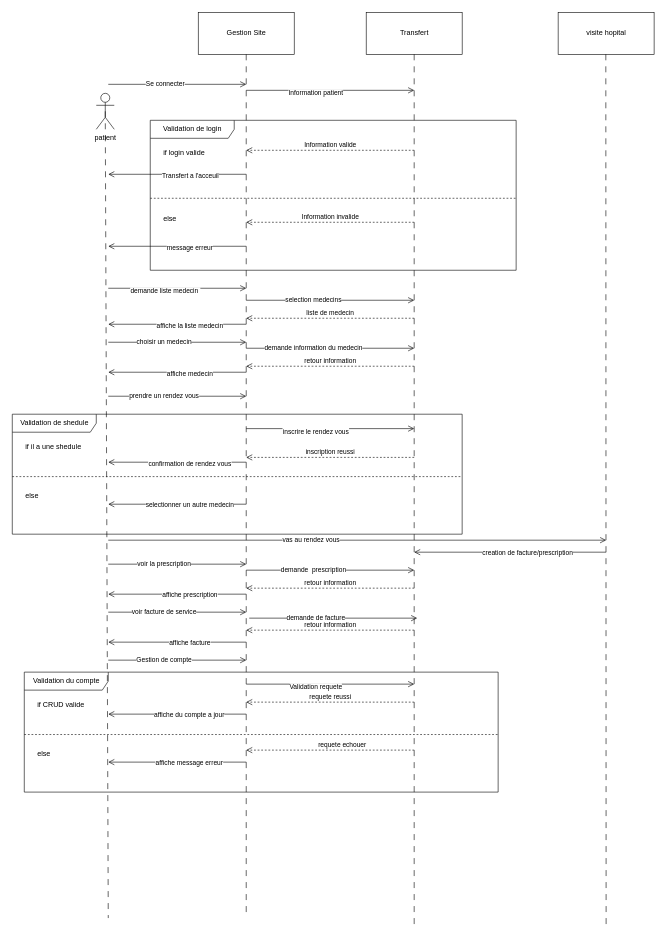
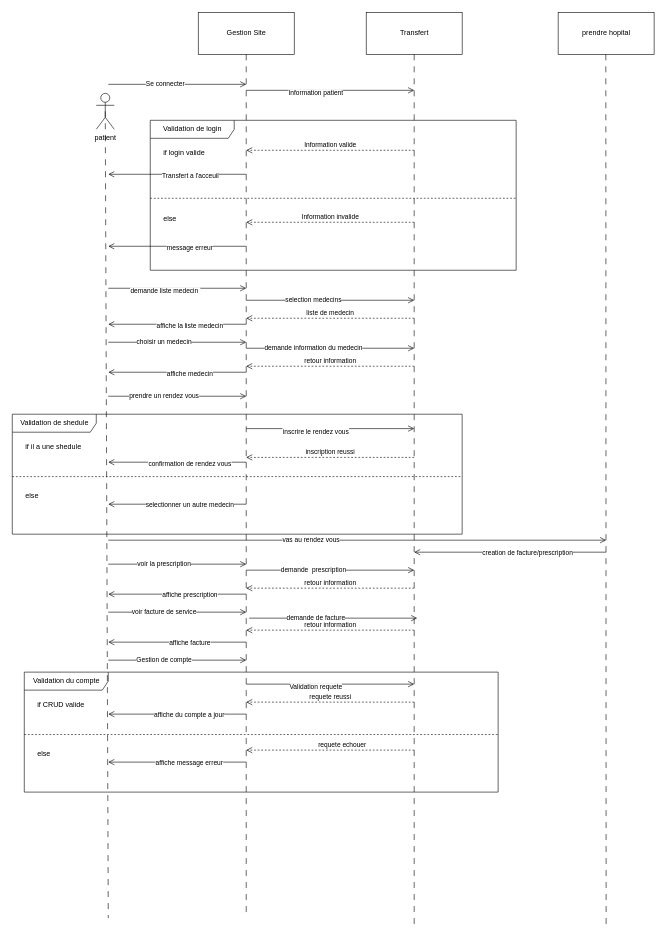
  <mxCell id="0" />
  <mxCell id="1" parent="0" />
  <mxCell id="2" value="Validation du compte" style="shape=umlFrame;tabWidth=110;tabHeight=30;tabPosition=left;html=1;boundedLbl=1;labelInHeader=1;width=140;height=30;" vertex="1" parent="1"><mxGeometry x="40" y="1120" width="790" height="200" as="geometry" /></mxCell>
  <mxCell id="3" value="if CRUD valide" style="text" vertex="1" parent="2"><mxGeometry width="100" height="20" relative="1" as="geometry"><mxPoint x="20" y="40" as="offset" /></mxGeometry></mxCell>
  <mxCell id="4" value="else " style="line;strokeWidth=1;dashed=1;labelPosition=center;verticalLabelPosition=bottom;align=left;verticalAlign=top;spacingLeft=20;spacingTop=15;" vertex="1" parent="2"><mxGeometry y="100" width="790.0" height="8" as="geometry" /></mxCell>
  <mxCell id="5" value="" style="endArrow=open;startArrow=none;endFill=0;startFill=0;endSize=8;html=1;verticalAlign=bottom;labelBackgroundColor=none;strokeWidth=1;rounded=0;" edge="1" parent="2"><mxGeometry width="160" relative="1" as="geometry"><mxPoint x="370.0" y="20" as="sourcePoint" /><mxPoint x="650" y="20" as="targetPoint" /></mxGeometry></mxCell>
  <mxCell id="6" value="Validation requete" style="edgeLabel;html=1;align=center;verticalAlign=middle;resizable=0;points=[];" vertex="1" connectable="0" parent="5"><mxGeometry x="-0.179" y="-4" relative="1" as="geometry"><mxPoint as="offset" /></mxGeometry></mxCell>
  <mxCell id="7" value="" style="endArrow=open;startArrow=none;endFill=0;startFill=0;endSize=8;html=1;verticalAlign=bottom;labelBackgroundColor=none;strokeWidth=1;rounded=0;" edge="1" parent="2"><mxGeometry width="160" relative="1" as="geometry"><mxPoint x="370.0" y="70" as="sourcePoint" /><mxPoint x="140.0" y="70" as="targetPoint" /></mxGeometry></mxCell>
  <mxCell id="8" value="affiche du compte a jour" style="edgeLabel;html=1;align=center;verticalAlign=middle;resizable=0;points=[];" vertex="1" connectable="0" parent="7"><mxGeometry x="-0.183" y="1" relative="1" as="geometry"><mxPoint x="-2" as="offset" /></mxGeometry></mxCell>
  <mxCell id="9" value="requete echouer" style="endArrow=open;startArrow=none;endFill=0;startFill=0;endSize=8;html=1;verticalAlign=bottom;dashed=1;labelBackgroundColor=none;rounded=0;" edge="1" parent="2"><mxGeometry x="-0.143" width="160" relative="1" as="geometry"><mxPoint x="650" y="130" as="sourcePoint" /><mxPoint x="370.0" y="130" as="targetPoint" /><mxPoint as="offset" /></mxGeometry></mxCell>
  <mxCell id="10" value="" style="endArrow=open;startArrow=none;endFill=0;startFill=0;endSize=8;html=1;verticalAlign=bottom;labelBackgroundColor=none;strokeWidth=1;rounded=0;" edge="1" parent="2"><mxGeometry width="160" relative="1" as="geometry"><mxPoint x="370.0" y="150" as="sourcePoint" /><mxPoint x="140.0" y="150" as="targetPoint" /></mxGeometry></mxCell>
  <mxCell id="11" value="affiche message erreur" style="edgeLabel;html=1;align=center;verticalAlign=middle;resizable=0;points=[];" vertex="1" connectable="0" parent="10"><mxGeometry x="-0.183" y="1" relative="1" as="geometry"><mxPoint x="-2" as="offset" /></mxGeometry></mxCell>
  <mxCell id="12" value="Validation de shedule" style="shape=umlFrame;tabWidth=110;tabHeight=30;tabPosition=left;html=1;boundedLbl=1;labelInHeader=1;width=140;height=30;" vertex="1" parent="1"><mxGeometry x="20" y="690" width="750" height="200" as="geometry" /></mxCell>
  <mxCell id="13" value="if il a une shedule" style="text" vertex="1" parent="12"><mxGeometry width="100" height="20" relative="1" as="geometry"><mxPoint x="20" y="40" as="offset" /></mxGeometry></mxCell>
  <mxCell id="14" value="else " style="line;strokeWidth=1;dashed=1;labelPosition=center;verticalLabelPosition=bottom;align=left;verticalAlign=top;spacingLeft=20;spacingTop=15;" vertex="1" parent="12"><mxGeometry y="100" width="750.0" height="8" as="geometry" /></mxCell>
  <mxCell id="15" value="" style="endArrow=open;startArrow=none;endFill=0;startFill=0;endSize=8;html=1;verticalAlign=bottom;labelBackgroundColor=none;strokeWidth=1;rounded=0;" edge="1" parent="12"><mxGeometry width="160" relative="1" as="geometry"><mxPoint x="390" y="24" as="sourcePoint" /><mxPoint x="670" y="24" as="targetPoint" /></mxGeometry></mxCell>
  <mxCell id="16" value="inscrire le rendez vous" style="edgeLabel;html=1;align=center;verticalAlign=middle;resizable=0;points=[];" vertex="1" connectable="0" parent="15"><mxGeometry x="-0.179" y="-4" relative="1" as="geometry"><mxPoint as="offset" /></mxGeometry></mxCell>
  <mxCell id="17" value="inscription reussi" style="endArrow=open;startArrow=none;endFill=0;startFill=0;endSize=8;html=1;verticalAlign=bottom;dashed=1;labelBackgroundColor=none;rounded=0;" edge="1" parent="12"><mxGeometry width="160" relative="1" as="geometry"><mxPoint x="670" y="72" as="sourcePoint" /><mxPoint x="390" y="72" as="targetPoint" /></mxGeometry></mxCell>
  <mxCell id="18" value="" style="endArrow=open;startArrow=none;endFill=0;startFill=0;endSize=8;html=1;verticalAlign=bottom;labelBackgroundColor=none;strokeWidth=1;rounded=0;" edge="1" parent="12"><mxGeometry width="160" relative="1" as="geometry"><mxPoint x="390" y="80" as="sourcePoint" /><mxPoint x="160" y="80" as="targetPoint" /></mxGeometry></mxCell>
  <mxCell id="19" value="confirmation de rendez vous" style="edgeLabel;html=1;align=center;verticalAlign=middle;resizable=0;points=[];" vertex="1" connectable="0" parent="18"><mxGeometry x="-0.183" y="1" relative="1" as="geometry"><mxPoint x="-1" as="offset" /></mxGeometry></mxCell>
  <mxCell id="20" value="" style="endArrow=open;startArrow=none;endFill=0;startFill=0;endSize=8;html=1;verticalAlign=bottom;labelBackgroundColor=none;strokeWidth=1;rounded=0;" edge="1" parent="12"><mxGeometry width="160" relative="1" as="geometry"><mxPoint x="390" y="150" as="sourcePoint" /><mxPoint x="160" y="150" as="targetPoint" /></mxGeometry></mxCell>
  <mxCell id="21" value="selectionner un autre medecin" style="edgeLabel;html=1;align=center;verticalAlign=middle;resizable=0;points=[];" vertex="1" connectable="0" parent="20"><mxGeometry x="-0.183" y="1" relative="1" as="geometry"><mxPoint x="-1" as="offset" /></mxGeometry></mxCell>
  <mxCell id="22" value="Validation de login" style="shape=umlFrame;tabWidth=110;tabHeight=30;tabPosition=left;html=1;boundedLbl=1;labelInHeader=1;width=140;height=30;" vertex="1" parent="1"><mxGeometry x="250" y="200" width="610" height="250" as="geometry" /></mxCell>
  <mxCell id="23" value="if login valide" style="text" vertex="1" parent="22"><mxGeometry width="100" height="20" relative="1" as="geometry"><mxPoint x="20" y="40" as="offset" /></mxGeometry></mxCell>
  <mxCell id="24" value="else " style="line;strokeWidth=1;dashed=1;labelPosition=center;verticalLabelPosition=bottom;align=left;verticalAlign=top;spacingLeft=20;spacingTop=15;" vertex="1" parent="22"><mxGeometry y="125" width="610.0" height="10" as="geometry" /></mxCell>
  <mxCell id="25" value="" style="endArrow=open;startArrow=none;endFill=0;startFill=0;endSize=8;html=1;verticalAlign=bottom;labelBackgroundColor=none;strokeWidth=1;rounded=0;" edge="1" parent="22"><mxGeometry width="160" relative="1" as="geometry"><mxPoint x="160" y="90" as="sourcePoint" /><mxPoint x="-70" y="90" as="targetPoint" /></mxGeometry></mxCell>
  <mxCell id="26" value="Transfert a l'acceuil" style="edgeLabel;html=1;align=center;verticalAlign=middle;resizable=0;points=[];" vertex="1" connectable="0" parent="25"><mxGeometry x="-0.183" y="1" relative="1" as="geometry"><mxPoint as="offset" /></mxGeometry></mxCell>
  <mxCell id="27" value="patient" style="shape=umlActor;verticalLabelPosition=bottom;verticalAlign=top;html=1;" vertex="1" parent="1"><mxGeometry x="160" y="155" width="30" height="60" as="geometry" /></mxCell>
  <mxCell id="28" value="Transfert" style="text;html=1;align=center;verticalAlign=middle;dashed=0;fillColor=#ffffff;strokeColor=#000000;" vertex="1" parent="1"><mxGeometry x="610" y="20" width="160" height="70" as="geometry" /></mxCell>
  <mxCell id="29" value="Gestion Site" style="text;html=1;align=center;verticalAlign=middle;dashed=0;fillColor=#ffffff;strokeColor=#000000;" vertex="1" parent="1"><mxGeometry x="330" y="20" width="160" height="70" as="geometry" /></mxCell>
  <mxCell id="30" value="" style="endArrow=none;startArrow=none;endFill=0;startFill=0;endSize=8;html=1;verticalAlign=bottom;dashed=1;labelBackgroundColor=none;dashPattern=10 10;rounded=0;exitX=0.5;exitY=0.5;exitDx=0;exitDy=0;exitPerimeter=0;" edge="1" parent="1" source="27"><mxGeometry width="160" relative="1" as="geometry"><mxPoint x="530" y="410" as="sourcePoint" /><mxPoint x="180" y="1530" as="targetPoint" /></mxGeometry></mxCell>
  <mxCell id="31" value="" style="endArrow=none;startArrow=none;endFill=0;startFill=0;endSize=8;html=1;verticalAlign=bottom;dashed=1;labelBackgroundColor=none;dashPattern=10 10;rounded=0;exitX=0.5;exitY=1;exitDx=0;exitDy=0;" edge="1" parent="1" source="29"><mxGeometry width="160" relative="1" as="geometry"><mxPoint x="185" y="60" as="sourcePoint" /><mxPoint x="410" y="1530" as="targetPoint" /></mxGeometry></mxCell>
  <mxCell id="32" value="" style="endArrow=none;startArrow=none;endFill=0;startFill=0;endSize=8;html=1;verticalAlign=bottom;dashed=1;labelBackgroundColor=none;dashPattern=10 10;rounded=0;exitX=0.5;exitY=1;exitDx=0;exitDy=0;" edge="1" parent="1" source="28"><mxGeometry width="160" relative="1" as="geometry"><mxPoint x="195" y="70" as="sourcePoint" /><mxPoint x="690" y="1540" as="targetPoint" /></mxGeometry></mxCell>
  <mxCell id="33" value="" style="endArrow=open;startArrow=none;endFill=0;startFill=0;endSize=8;html=1;verticalAlign=bottom;labelBackgroundColor=none;strokeWidth=1;rounded=0;" edge="1" parent="1"><mxGeometry width="160" relative="1" as="geometry"><mxPoint x="180" y="140" as="sourcePoint" /><mxPoint x="410" y="140" as="targetPoint" /></mxGeometry></mxCell>
  <mxCell id="34" value="Se connecter" style="edgeLabel;html=1;align=center;verticalAlign=middle;resizable=0;points=[];" vertex="1" connectable="0" parent="33"><mxGeometry x="-0.183" y="1" relative="1" as="geometry"><mxPoint as="offset" /></mxGeometry></mxCell>
  <mxCell id="35" value="" style="endArrow=open;startArrow=none;endFill=0;startFill=0;endSize=8;html=1;verticalAlign=bottom;labelBackgroundColor=none;strokeWidth=1;rounded=0;" edge="1" parent="1"><mxGeometry width="160" relative="1" as="geometry"><mxPoint x="410" y="150" as="sourcePoint" /><mxPoint x="690" y="150" as="targetPoint" /></mxGeometry></mxCell>
  <mxCell id="36" value="Information patient" style="edgeLabel;html=1;align=center;verticalAlign=middle;resizable=0;points=[];" vertex="1" connectable="0" parent="35"><mxGeometry x="-0.179" y="-4" relative="1" as="geometry"><mxPoint as="offset" /></mxGeometry></mxCell>
  <mxCell id="37" value="Information valide" style="endArrow=open;startArrow=none;endFill=0;startFill=0;endSize=8;html=1;verticalAlign=bottom;dashed=1;labelBackgroundColor=none;rounded=0;" edge="1" parent="1"><mxGeometry width="160" relative="1" as="geometry"><mxPoint x="690" y="250" as="sourcePoint" /><mxPoint x="410" y="250" as="targetPoint" /></mxGeometry></mxCell>
  <mxCell id="38" value="Information invalide" style="endArrow=open;startArrow=none;endFill=0;startFill=0;endSize=8;html=1;verticalAlign=bottom;dashed=1;labelBackgroundColor=none;rounded=0;" edge="1" parent="1"><mxGeometry width="160" relative="1" as="geometry"><mxPoint x="690" y="370" as="sourcePoint" /><mxPoint x="410" y="370" as="targetPoint" /></mxGeometry></mxCell>
  <mxCell id="39" value="" style="endArrow=open;startArrow=none;endFill=0;startFill=0;endSize=8;html=1;verticalAlign=bottom;labelBackgroundColor=none;strokeWidth=1;rounded=0;" edge="1" parent="1"><mxGeometry width="160" relative="1" as="geometry"><mxPoint x="410" y="410" as="sourcePoint" /><mxPoint x="180" y="410" as="targetPoint" /></mxGeometry></mxCell>
  <mxCell id="40" value="message erreur" style="edgeLabel;html=1;align=center;verticalAlign=middle;resizable=0;points=[];" vertex="1" connectable="0" parent="39"><mxGeometry x="-0.183" y="1" relative="1" as="geometry"><mxPoint x="-1" as="offset" /></mxGeometry></mxCell>
  <mxCell id="41" value="" style="endArrow=open;startArrow=none;endFill=0;startFill=0;endSize=8;html=1;verticalAlign=bottom;labelBackgroundColor=none;strokeWidth=1;rounded=0;" edge="1" parent="1"><mxGeometry width="160" relative="1" as="geometry"><mxPoint x="410" y="500" as="sourcePoint" /><mxPoint x="690" y="500" as="targetPoint" /></mxGeometry></mxCell>
  <mxCell id="42" value="selection medecins" style="edgeLabel;html=1;align=center;verticalAlign=middle;resizable=0;points=[];" vertex="1" connectable="0" parent="41"><mxGeometry x="-0.183" y="1" relative="1" as="geometry"><mxPoint x="-3" as="offset" /></mxGeometry></mxCell>
  <mxCell id="43" value="" style="endArrow=open;startArrow=none;endFill=0;startFill=0;endSize=8;html=1;verticalAlign=bottom;labelBackgroundColor=none;strokeWidth=1;rounded=0;" edge="1" parent="1"><mxGeometry width="160" relative="1" as="geometry"><mxPoint x="180" y="570" as="sourcePoint" /><mxPoint x="410" y="570" as="targetPoint" /></mxGeometry></mxCell>
  <mxCell id="44" value="choisir un medecin" style="edgeLabel;html=1;align=center;verticalAlign=middle;resizable=0;points=[];" vertex="1" connectable="0" parent="43"><mxGeometry x="-0.183" y="1" relative="1" as="geometry"><mxPoint x="-2" as="offset" /></mxGeometry></mxCell>
  <mxCell id="45" value="liste de medecin" style="endArrow=open;startArrow=none;endFill=0;startFill=0;endSize=8;html=1;verticalAlign=bottom;dashed=1;labelBackgroundColor=none;rounded=0;" edge="1" parent="1"><mxGeometry width="160" relative="1" as="geometry"><mxPoint x="690" y="530" as="sourcePoint" /><mxPoint x="410" y="530" as="targetPoint" /></mxGeometry></mxCell>
  <mxCell id="46" value="retour information" style="endArrow=open;startArrow=none;endFill=0;startFill=0;endSize=8;html=1;verticalAlign=bottom;dashed=1;labelBackgroundColor=none;rounded=0;" edge="1" parent="1"><mxGeometry width="160" relative="1" as="geometry"><mxPoint x="690" y="610" as="sourcePoint" /><mxPoint x="410" y="610" as="targetPoint" /></mxGeometry></mxCell>
  <mxCell id="47" value="" style="endArrow=open;startArrow=none;endFill=0;startFill=0;endSize=8;html=1;verticalAlign=bottom;labelBackgroundColor=none;strokeWidth=1;rounded=0;" edge="1" parent="1"><mxGeometry width="160" relative="1" as="geometry"><mxPoint x="180" y="480" as="sourcePoint" /><mxPoint x="410" y="480" as="targetPoint" /></mxGeometry></mxCell>
  <mxCell id="48" value="demande liste medecin&amp;nbsp;" style="edgeLabel;html=1;align=center;verticalAlign=middle;resizable=0;points=[];" vertex="1" connectable="0" parent="47"><mxGeometry x="-0.179" y="-4" relative="1" as="geometry"><mxPoint as="offset" /></mxGeometry></mxCell>
  <mxCell id="49" value="" style="endArrow=open;startArrow=none;endFill=0;startFill=0;endSize=8;html=1;verticalAlign=bottom;labelBackgroundColor=none;strokeWidth=1;rounded=0;" edge="1" parent="1"><mxGeometry width="160" relative="1" as="geometry"><mxPoint x="410" y="540" as="sourcePoint" /><mxPoint x="180" y="540" as="targetPoint" /></mxGeometry></mxCell>
  <mxCell id="50" value="affiche la liste medecin" style="edgeLabel;html=1;align=center;verticalAlign=middle;resizable=0;points=[];" vertex="1" connectable="0" parent="49"><mxGeometry x="-0.183" y="1" relative="1" as="geometry"><mxPoint x="-1" as="offset" /></mxGeometry></mxCell>
  <mxCell id="51" value="" style="endArrow=open;startArrow=none;endFill=0;startFill=0;endSize=8;html=1;verticalAlign=bottom;labelBackgroundColor=none;strokeWidth=1;rounded=0;" edge="1" parent="1"><mxGeometry width="160" relative="1" as="geometry"><mxPoint x="410" y="580" as="sourcePoint" /><mxPoint x="690" y="580" as="targetPoint" /></mxGeometry></mxCell>
  <mxCell id="52" value="demande information du medecin" style="edgeLabel;html=1;align=center;verticalAlign=middle;resizable=0;points=[];" vertex="1" connectable="0" parent="51"><mxGeometry x="-0.183" y="1" relative="1" as="geometry"><mxPoint x="-3" as="offset" /></mxGeometry></mxCell>
  <mxCell id="53" value="" style="endArrow=open;startArrow=none;endFill=0;startFill=0;endSize=8;html=1;verticalAlign=bottom;labelBackgroundColor=none;strokeWidth=1;rounded=0;" edge="1" parent="1"><mxGeometry width="160" relative="1" as="geometry"><mxPoint x="410" y="620" as="sourcePoint" /><mxPoint x="180" y="620" as="targetPoint" /></mxGeometry></mxCell>
  <mxCell id="54" value="affiche medecin" style="edgeLabel;html=1;align=center;verticalAlign=middle;resizable=0;points=[];" vertex="1" connectable="0" parent="53"><mxGeometry x="-0.183" y="1" relative="1" as="geometry"><mxPoint x="-1" as="offset" /></mxGeometry></mxCell>
  <mxCell id="55" value="" style="endArrow=open;startArrow=none;endFill=0;startFill=0;endSize=8;html=1;verticalAlign=bottom;labelBackgroundColor=none;strokeWidth=1;rounded=0;" edge="1" parent="1"><mxGeometry width="160" relative="1" as="geometry"><mxPoint x="180" y="660" as="sourcePoint" /><mxPoint x="410" y="660" as="targetPoint" /></mxGeometry></mxCell>
  <mxCell id="56" value="prendre un rendez vous" style="edgeLabel;html=1;align=center;verticalAlign=middle;resizable=0;points=[];" vertex="1" connectable="0" parent="55"><mxGeometry x="-0.183" y="1" relative="1" as="geometry"><mxPoint x="-2" as="offset" /></mxGeometry></mxCell>
  <mxCell id="57" value="" style="endArrow=open;startArrow=none;endFill=0;startFill=0;endSize=8;html=1;verticalAlign=bottom;labelBackgroundColor=none;strokeWidth=1;rounded=0;" edge="1" parent="1"><mxGeometry width="160" relative="1" as="geometry"><mxPoint x="180" y="940" as="sourcePoint" /><mxPoint x="410" y="940" as="targetPoint" /></mxGeometry></mxCell>
  <mxCell id="58" value="voir la prescription" style="edgeLabel;html=1;align=center;verticalAlign=middle;resizable=0;points=[];" vertex="1" connectable="0" parent="57"><mxGeometry x="-0.183" y="1" relative="1" as="geometry"><mxPoint x="-2" as="offset" /></mxGeometry></mxCell>
  <mxCell id="59" value="" style="endArrow=open;startArrow=none;endFill=0;startFill=0;endSize=8;html=1;verticalAlign=bottom;labelBackgroundColor=none;strokeWidth=1;rounded=0;" edge="1" parent="1"><mxGeometry width="160" relative="1" as="geometry"><mxPoint x="410" y="950" as="sourcePoint" /><mxPoint x="690" y="950" as="targetPoint" /></mxGeometry></mxCell>
  <mxCell id="60" value="demande&amp;nbsp; prescription" style="edgeLabel;html=1;align=center;verticalAlign=middle;resizable=0;points=[];" vertex="1" connectable="0" parent="59"><mxGeometry x="-0.183" y="1" relative="1" as="geometry"><mxPoint x="-3" as="offset" /></mxGeometry></mxCell>
  <mxCell id="61" value="retour information" style="endArrow=open;startArrow=none;endFill=0;startFill=0;endSize=8;html=1;verticalAlign=bottom;dashed=1;labelBackgroundColor=none;rounded=0;" edge="1" parent="1"><mxGeometry width="160" relative="1" as="geometry"><mxPoint x="690" y="980" as="sourcePoint" /><mxPoint x="410" y="980" as="targetPoint" /></mxGeometry></mxCell>
  <mxCell id="62" value="" style="endArrow=open;startArrow=none;endFill=0;startFill=0;endSize=8;html=1;verticalAlign=bottom;labelBackgroundColor=none;strokeWidth=1;rounded=0;" edge="1" parent="1"><mxGeometry width="160" relative="1" as="geometry"><mxPoint x="410" y="990" as="sourcePoint" /><mxPoint x="180" y="990" as="targetPoint" /></mxGeometry></mxCell>
  <mxCell id="63" value="affiche prescription" style="edgeLabel;html=1;align=center;verticalAlign=middle;resizable=0;points=[];" vertex="1" connectable="0" parent="62"><mxGeometry x="-0.183" y="1" relative="1" as="geometry"><mxPoint x="-1" as="offset" /></mxGeometry></mxCell>
  <mxCell id="64" value="" style="endArrow=open;startArrow=none;endFill=0;startFill=0;endSize=8;html=1;verticalAlign=bottom;labelBackgroundColor=none;strokeWidth=1;rounded=0;" edge="1" parent="1"><mxGeometry width="160" relative="1" as="geometry"><mxPoint x="180" y="1020" as="sourcePoint" /><mxPoint x="410" y="1020" as="targetPoint" /></mxGeometry></mxCell>
  <mxCell id="65" value="voir facture de service" style="edgeLabel;html=1;align=center;verticalAlign=middle;resizable=0;points=[];" vertex="1" connectable="0" parent="64"><mxGeometry x="-0.183" y="1" relative="1" as="geometry"><mxPoint x="-2" as="offset" /></mxGeometry></mxCell>
  <mxCell id="66" value="" style="endArrow=open;startArrow=none;endFill=0;startFill=0;endSize=8;html=1;verticalAlign=bottom;labelBackgroundColor=none;strokeWidth=1;rounded=0;" edge="1" parent="1"><mxGeometry width="160" relative="1" as="geometry"><mxPoint x="415" y="1030" as="sourcePoint" /><mxPoint x="695" y="1030" as="targetPoint" /></mxGeometry></mxCell>
  <mxCell id="67" value="demande de facture" style="edgeLabel;html=1;align=center;verticalAlign=middle;resizable=0;points=[];" vertex="1" connectable="0" parent="66"><mxGeometry x="-0.183" y="1" relative="1" as="geometry"><mxPoint x="-4" as="offset" /></mxGeometry></mxCell>
  <mxCell id="68" value="retour information" style="endArrow=open;startArrow=none;endFill=0;startFill=0;endSize=8;html=1;verticalAlign=bottom;dashed=1;labelBackgroundColor=none;rounded=0;" edge="1" parent="1"><mxGeometry width="160" relative="1" as="geometry"><mxPoint x="690" y="1050" as="sourcePoint" /><mxPoint x="410" y="1050" as="targetPoint" /></mxGeometry></mxCell>
  <mxCell id="69" value="" style="endArrow=open;startArrow=none;endFill=0;startFill=0;endSize=8;html=1;verticalAlign=bottom;labelBackgroundColor=none;strokeWidth=1;rounded=0;" edge="1" parent="1"><mxGeometry width="160" relative="1" as="geometry"><mxPoint x="410" y="1070" as="sourcePoint" /><mxPoint x="180" y="1070" as="targetPoint" /></mxGeometry></mxCell>
  <mxCell id="70" value="affiche facture" style="edgeLabel;html=1;align=center;verticalAlign=middle;resizable=0;points=[];" vertex="1" connectable="0" parent="69"><mxGeometry x="-0.183" y="1" relative="1" as="geometry"><mxPoint x="-1" as="offset" /></mxGeometry></mxCell>
- <mxCell id="71" value="visite hopital" style="text;html=1;align=center;verticalAlign=middle;dashed=0;fillColor=#ffffff;strokeColor=#000000;" vertex="1" parent="1"><mxGeometry x="930" y="20" width="160" height="70" as="geometry" /></mxCell>
+ <mxCell id="71" value="prendre hopital" style="text;html=1;align=center;verticalAlign=middle;dashed=0;fillColor=#ffffff;strokeColor=#000000;" vertex="1" parent="1"><mxGeometry x="930" y="20" width="160" height="70" as="geometry" /></mxCell>
  <mxCell id="72" value="" style="endArrow=none;startArrow=none;endFill=0;startFill=0;endSize=8;html=1;verticalAlign=bottom;dashed=1;labelBackgroundColor=none;dashPattern=10 10;rounded=0;exitX=0.5;exitY=1;exitDx=0;exitDy=0;" edge="1" parent="1"><mxGeometry width="160" relative="1" as="geometry"><mxPoint x="1009.5" y="90" as="sourcePoint" /><mxPoint x="1010" y="1540" as="targetPoint" /></mxGeometry></mxCell>
  <mxCell id="73" value="" style="endArrow=open;startArrow=none;endFill=0;startFill=0;endSize=8;html=1;verticalAlign=bottom;labelBackgroundColor=none;strokeWidth=1;rounded=0;" edge="1" parent="1"><mxGeometry width="160" relative="1" as="geometry"><mxPoint x="180" y="900" as="sourcePoint" /><mxPoint x="1010" y="900" as="targetPoint" /></mxGeometry></mxCell>
  <mxCell id="74" value="vas au rendez vous" style="edgeLabel;html=1;align=center;verticalAlign=middle;resizable=0;points=[];" vertex="1" connectable="0" parent="73"><mxGeometry x="-0.183" y="1" relative="1" as="geometry"><mxPoint x="-2" as="offset" /></mxGeometry></mxCell>
  <mxCell id="75" value="" style="endArrow=open;startArrow=none;endFill=0;startFill=0;endSize=8;html=1;verticalAlign=bottom;labelBackgroundColor=none;strokeWidth=1;rounded=0;" edge="1" parent="1"><mxGeometry width="160" relative="1" as="geometry"><mxPoint x="1010" y="920" as="sourcePoint" /><mxPoint x="690" y="920" as="targetPoint" /></mxGeometry></mxCell>
  <mxCell id="76" value="creation de facture/prescription" style="edgeLabel;html=1;align=center;verticalAlign=middle;resizable=0;points=[];" vertex="1" connectable="0" parent="75"><mxGeometry x="-0.183" y="1" relative="1" as="geometry"><mxPoint x="-1" as="offset" /></mxGeometry></mxCell>
  <mxCell id="77" value="" style="endArrow=open;startArrow=none;endFill=0;startFill=0;endSize=8;html=1;verticalAlign=bottom;labelBackgroundColor=none;strokeWidth=1;rounded=0;" edge="1" parent="1"><mxGeometry width="160" relative="1" as="geometry"><mxPoint x="180" y="1100" as="sourcePoint" /><mxPoint x="410" y="1100" as="targetPoint" /></mxGeometry></mxCell>
  <mxCell id="78" value="Gestion de compte" style="edgeLabel;html=1;align=center;verticalAlign=middle;resizable=0;points=[];" vertex="1" connectable="0" parent="77"><mxGeometry x="-0.183" y="1" relative="1" as="geometry"><mxPoint x="-2" as="offset" /></mxGeometry></mxCell>
  <mxCell id="79" value="requete reussi" style="endArrow=open;startArrow=none;endFill=0;startFill=0;endSize=8;html=1;verticalAlign=bottom;dashed=1;labelBackgroundColor=none;rounded=0;" edge="1" parent="1"><mxGeometry width="160" relative="1" as="geometry"><mxPoint x="690" y="1170" as="sourcePoint" /><mxPoint x="410" y="1170" as="targetPoint" /><mxPoint as="offset" /></mxGeometry></mxCell>
